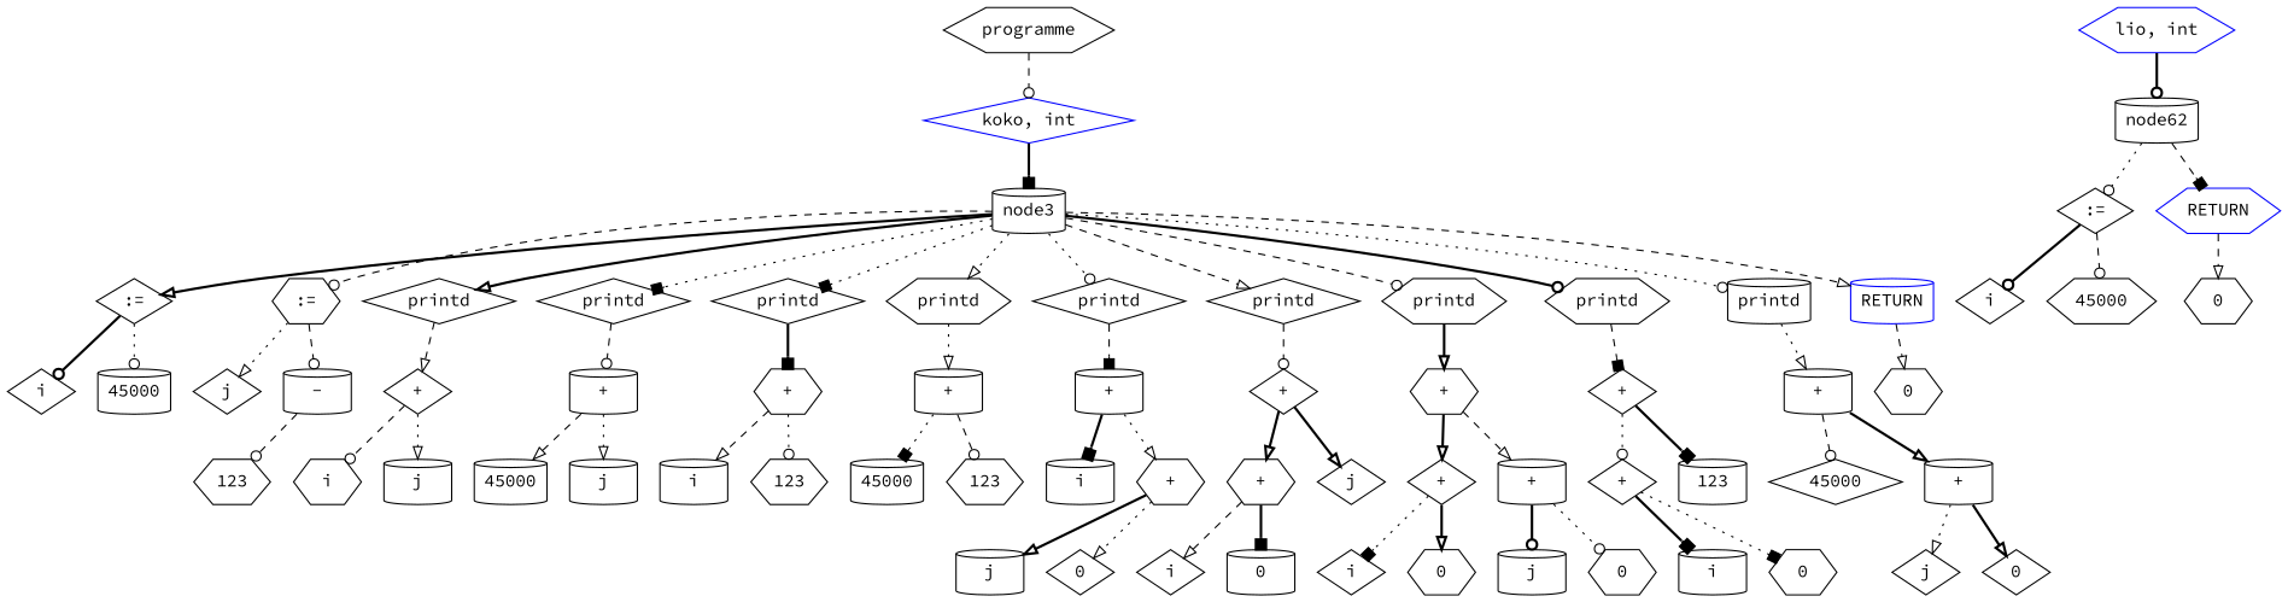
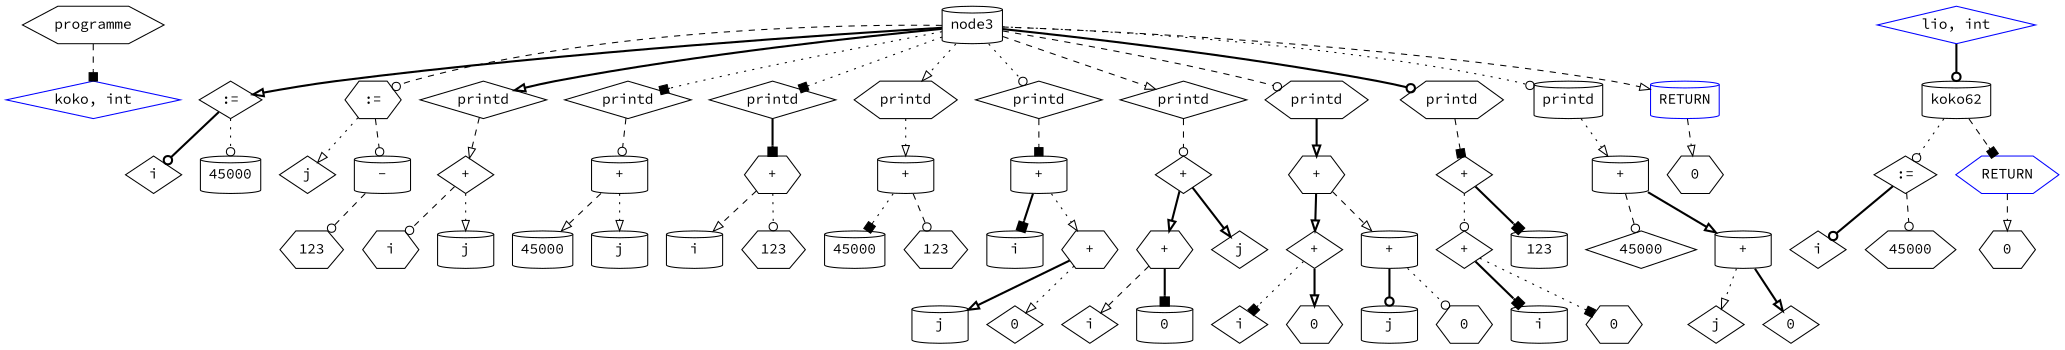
  digraph {
    fontname="Source Code Pro"
    node [fontname="Source Code Pro" shape=diamond]
    edge [arrowhead=onormal fontname="Source Code Pro" style=dashed]
    n1 [label=programme shape=hexagon]
    n2 [color=blue label="koko, int"]
    node3 [labelop=BLOC shape=cylinder]
-   n4 [color=blue label="lio, int" shape=hexagon]
-   node62 [labelop=BLOC shape=cylinder]
+   n4 [color=blue label="lio, int"]
+   node62 [labelop=BLOC shape=cylinder label=koko62]
    n6 [label=":="]
    n7 [label=":=" shape=hexagon]
    n8 [label=printd]
    n9 [label=printd]
    n10 [label=printd]
    n11 [label=printd shape=hexagon]
    n12 [label=printd]
    n13 [label=printd]
    n14 [label=printd shape=hexagon]
    n15 [label=printd shape=hexagon]
    n16 [label=printd shape=cylinder]
    n17 [color=blue label=RETURN shape=cylinder]
    n18 [label=i]
    n19 [label=45000 shape=cylinder]
    n20 [label=j]
    n21 [label="-" shape=cylinder]
    n22 [label="+"]
    n23 [label="+" shape=cylinder]
    n24 [label="+" shape=hexagon]
    n25 [label="+" shape=cylinder]
    n26 [label="+" shape=cylinder]
    n27 [label="+"]
    n28 [label="+" shape=hexagon]
    n29 [label="+"]
    n30 [label="+" shape=cylinder]
    n31 [label=0 shape=hexagon]
    n32 [label=123 shape=hexagon]
    n33 [label=i shape=hexagon]
    n34 [label=j shape=cylinder]
    n35 [label=45000 shape=cylinder]
    n36 [label=j shape=cylinder]
    n37 [label=i shape=cylinder]
    n38 [label=123 shape=hexagon]
    n39 [label=45000 shape=cylinder]
    n40 [label=123 shape=hexagon]
    n41 [label=i shape=cylinder]
    n42 [label="+" shape=hexagon]
    n43 [label=j shape=cylinder]
    n44 [label=0]
    n45 [label="+" shape=hexagon]
    n46 [label=j]
    n47 [label=i]
    n48 [label=0 shape=cylinder]
    n49 [label="+"]
    n50 [label="+" shape=cylinder]
    n51 [label=i]
    n52 [label=0 shape=hexagon]
    n53 [label=j shape=cylinder]
    n54 [label=0 shape=hexagon]
    n55 [label="+"]
    n56 [label=123 shape=cylinder]
    n57 [label=i shape=cylinder]
    n58 [label=0 shape=hexagon]
    n59 [label=45000]
    n60 [label="+" shape=cylinder]
    n61 [label=j]
    n62 [label=0]
    n63 [label=":="]
    n64 [color=blue label=RETURN shape=hexagon]
    n65 [label=i]
    n66 [label=45000 shape=hexagon]
    n67 [label=0 shape=hexagon]
-   n1 -> n2 [arrowhead=odot]
-   n2 -> node3 [arrowhead=box style=bold]
+   n1 -> n2 [arrowhead=box]
    node3 -> n6 [style=bold]
    node3 -> n7 [arrowhead=odot]
    node3 -> n8 [style=bold]
    node3 -> n9 [arrowhead=box style=dotted]
    node3 -> n10 [arrowhead=box style=dotted]
    node3 -> n11 [style=dotted]
    node3 -> n12 [arrowhead=odot style=dotted]
    node3 -> n13
    node3 -> n14 [arrowhead=odot]
    node3 -> n15 [arrowhead=odot style=bold]
    node3 -> n16 [arrowhead=odot style=dotted]
    node3 -> n17
    n4 -> node62 [arrowhead=odot style=bold]
    node62 -> n63 [arrowhead=odot style=dotted]
    node62 -> n64 [arrowhead=box]
    n6 -> n18 [arrowhead=odot style=bold]
    n6 -> n19 [arrowhead=odot style=dotted]
    n7 -> n20 [style=dotted]
    n7 -> n21 [arrowhead=odot]
    n8 -> n22
    n9 -> n23 [arrowhead=odot]
    n10 -> n24 [arrowhead=box style=bold]
    n11 -> n25 [style=dotted]
    n12 -> n26 [arrowhead=box]
    n13 -> n27 [arrowhead=odot]
    n14 -> n28 [style=bold]
    n15 -> n29 [arrowhead=box]
    n16 -> n30 [style=dotted]
    n17 -> n31
    n21 -> n32 [arrowhead=odot]
    n22 -> n33 [arrowhead=odot]
    n22 -> n34 [style=dotted]
    n23 -> n35
    n23 -> n36 [style=dotted]
    n24 -> n37
    n24 -> n38 [arrowhead=odot style=dotted]
    n25 -> n39 [arrowhead=box style=dotted]
    n25 -> n40 [arrowhead=odot]
    n26 -> n41 [arrowhead=box style=bold]
    n26 -> n42 [style=dotted]
    n27 -> n45 [style=bold]
    n27 -> n46 [style=bold]
    n28 -> n49 [style=bold]
    n28 -> n50
    n29 -> n55 [arrowhead=odot style=dotted]
    n29 -> n56 [arrowhead=box style=bold]
    n30 -> n59 [arrowhead=odot]
    n30 -> n60 [style=bold]
    n42 -> n43 [style=bold]
    n42 -> n44 [style=dotted]
    n45 -> n47
    n45 -> n48 [arrowhead=box style=bold]
    n49 -> n51 [arrowhead=box style=dotted]
    n49 -> n52 [style=bold]
    n50 -> n53 [arrowhead=odot style=bold]
    n50 -> n54 [arrowhead=odot style=dotted]
    n55 -> n57 [arrowhead=box style=bold]
    n55 -> n58 [arrowhead=box style=dotted]
    n60 -> n61 [style=dotted]
    n60 -> n62 [style=bold]
    n63 -> n65 [arrowhead=odot style=bold]
    n63 -> n66 [arrowhead=odot]
    n64 -> n67
  }
